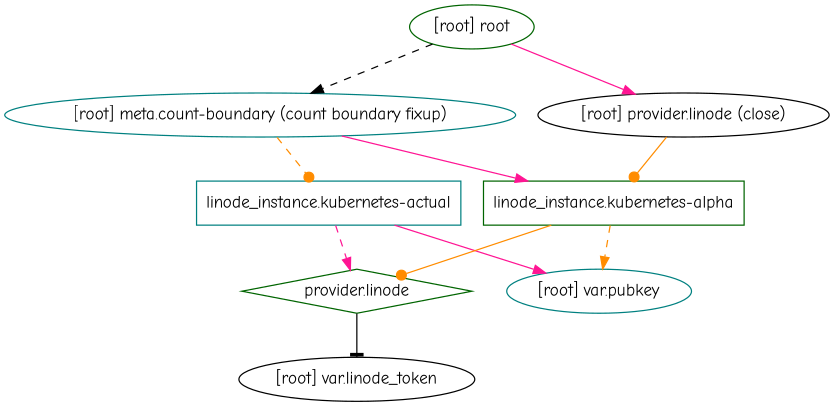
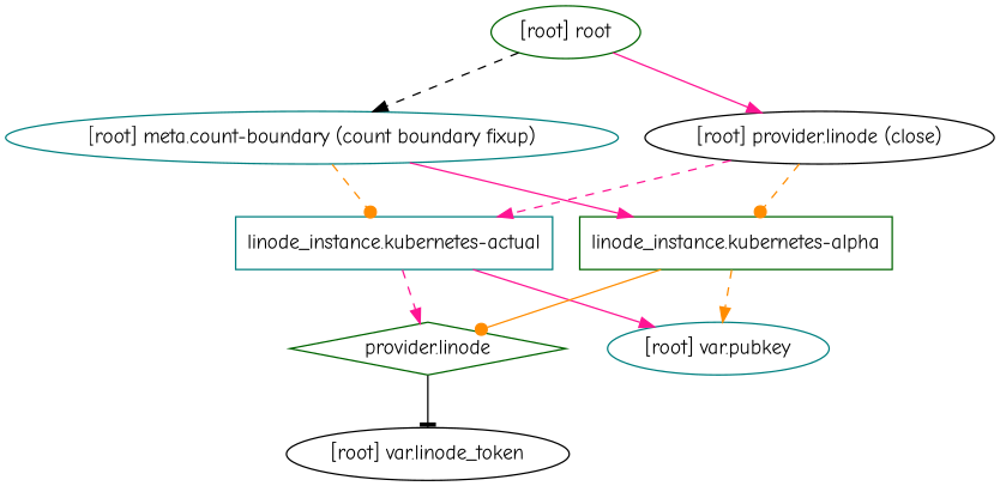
  digraph {
    compound=true
    fontname="Comic Neue"
    newrank=true
    node [color=teal fontname="Comic Neue"]
    edge [arrowhead=normal color=deeppink fontname="Comic Neue" style=solid]
    n1 [label="linode_instance.kubernetes-actual" shape=box]
    n2 [color=darkgreen label="provider.linode" shape=diamond]
    "[root] var.pubkey"
    n4 [color=darkgreen label="linode_instance.kubernetes-alpha" shape=box]
    "[root] var.linode_token" [color=black]
    "[root] meta.count-boundary (count boundary fixup)"
    "[root] provider.linode (close)" [color=black]
    "[root] root" [color=darkgreen]
    subgraph sub_1 {
      n1
      n2
      "[root] var.pubkey"
      n4
      "[root] var.linode_token"
      "[root] meta.count-boundary (count boundary fixup)"
      "[root] provider.linode (close)"
      "[root] root"
    }
    n1 -> n2 [style=dashed]
    n1 -> "[root] var.pubkey"
    n2 -> "[root] var.linode_token" [arrowhead=tee color=black]
    n4 -> n2 [arrowhead=dot color=darkorange]
    n4 -> "[root] var.pubkey" [color=darkorange style=dashed]
    "[root] meta.count-boundary (count boundary fixup)" -> n1 [arrowhead=dot color=darkorange style=dashed]
    "[root] meta.count-boundary (count boundary fixup)" -> n4
-   "[root] provider.linode (close)" -> n4 [arrowhead=dot color=darkorange]
+   "[root] provider.linode (close)" -> n1 [style=dashed]
+   "[root] provider.linode (close)" -> n4 [arrowhead=dot color=darkorange style=dashed]
    "[root] root" -> "[root] meta.count-boundary (count boundary fixup)" [color=black style=dashed]
    "[root] root" -> "[root] provider.linode (close)"
  }
